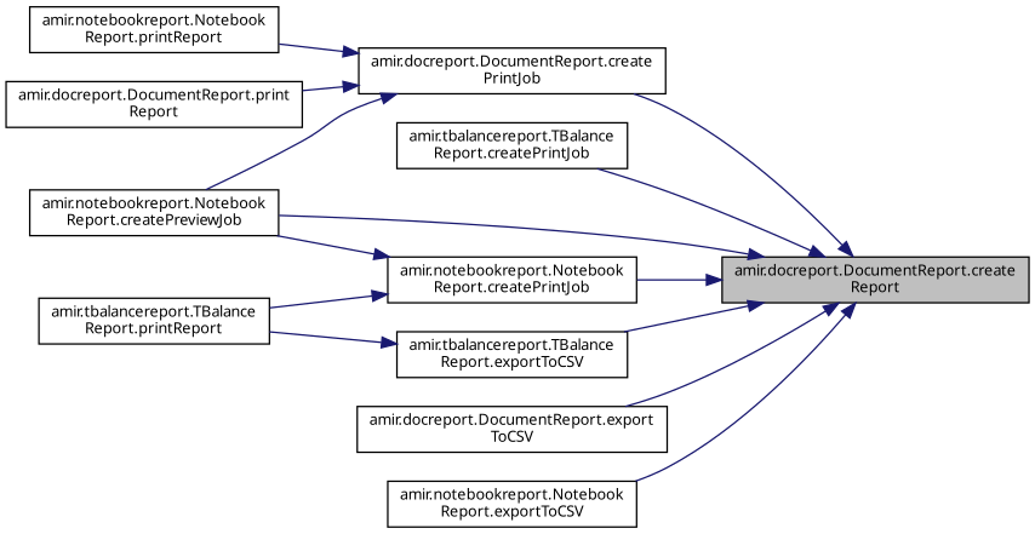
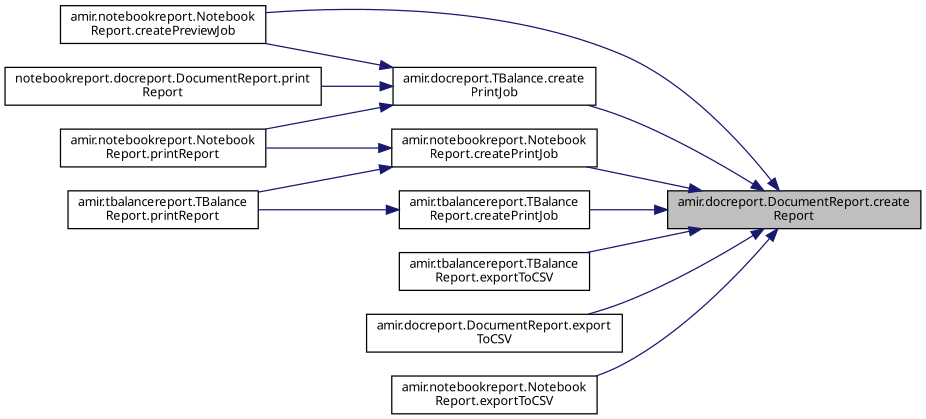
  digraph {
    rankdir=RL
    node [color=black fillcolor=white fontname="FreeSans.ttf" fontsize=10 shape=record style=filled]
    edge [color=midnightblue dir=back fontname="FreeSans.ttf" fontsize=10 labelfontname="FreeSans.ttf" labelfontsize=10 style=solid]
    n1 [fillcolor=grey75 fontcolor=black height=0.2 label="amir.docreport.DocumentReport.create\lReport" width=0.4]
    n2 [height=0.2 label="amir.notebookreport.Notebook\lReport.createPreviewJob" width=0.4]
    n3 [height=0.2 label="amir.tbalancereport.TBalance\lReport.createPrintJob" width=0.4]
-   n4 [height=0.2 label="amir.docreport.DocumentReport.create\lPrintJob" width=0.4]
+   n4 [height=0.2 label="amir.docreport.TBalance.create\lPrintJob" width=0.4]
    n5 [height=0.2 label="amir.notebookreport.Notebook\lReport.createPrintJob" width=0.4]
    n6 [height=0.2 label="amir.tbalancereport.TBalance\lReport.exportToCSV" width=0.4]
    n7 [height=0.2 label="amir.docreport.DocumentReport.export\lToCSV" width=0.4]
    n8 [height=0.2 label="amir.notebookreport.Notebook\lReport.exportToCSV" width=0.4]
    n9 [height=0.2 label="amir.tbalancereport.TBalance\lReport.printReport" width=0.4]
-   n10 [height=0.2 label="amir.docreport.DocumentReport.print\lReport" width=0.4]
+   n10 [height=0.2 label="notebookreport.docreport.DocumentReport.print\lReport" width=0.4]
    n11 [height=0.2 label="amir.notebookreport.Notebook\lReport.printReport" width=0.4]
    n1 -> n2
    n1 -> n3
    n1 -> n4
    n1 -> n5
    n1 -> n6
    n1 -> n7
    n1 -> n8
-   n6 -> n9
+   n3 -> n9
    n4 -> n2
    n4 -> n10
    n4 -> n11
    n5 -> n9
-   n5 -> n2
+   n5 -> n11
  }
